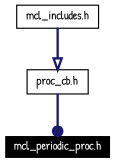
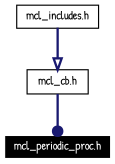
  digraph {
    fontname="Patrick Hand"
    node [color=black fontname="Patrick Hand" fontsize=10 shape=record]
    edge [color=midnightblue fontname="Patrick Hand" fontsize=10 labelfontname=Helvetica labelfontsize=10 style=bold]
    n1 [color=white fillcolor=black fontcolor=white height=0.2 label="mcl_periodic_proc.h" style=filled width=0.4]
-   n2 [height=0.2 label="proc_cb.h" width=0.4]
+   n2 [height=0.2 label="mcl_cb.h" width=0.4]
    n3 [height=0.2 label="mcl_includes.h" width=0.4]
    n2 -> n1 [arrowhead=dot]
    n3 -> n2 [arrowhead=onormal]
  }
